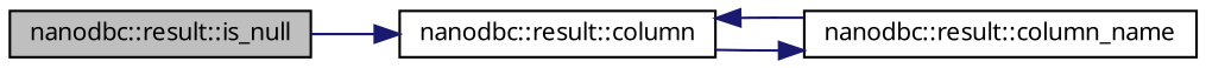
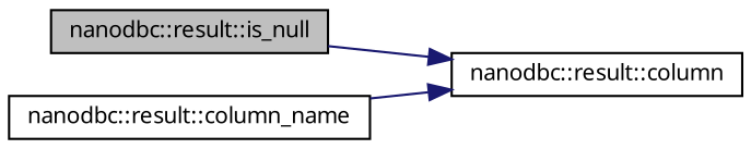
  digraph {
    fontname="Noto Sans"
    rankdir=LR
    node [color=black fillcolor=white fontname="Noto Sans" fontsize=10 shape=record style=filled]
    edge [color=midnightblue fontname="Noto Sans" fontsize=10 labelfontname=Helvetica labelfontsize=10 style=solid]
    n1 [fillcolor=grey75 fontcolor=black height=0.2 label="nanodbc::result::is_null" width=0.4]
    n2 [height=0.2 label="nanodbc::result::column" width=0.4]
    n3 [height=0.2 label="nanodbc::result::column_name" width=0.4]
    n1 -> n2
-   n2 -> n3
    n3 -> n2
  }
